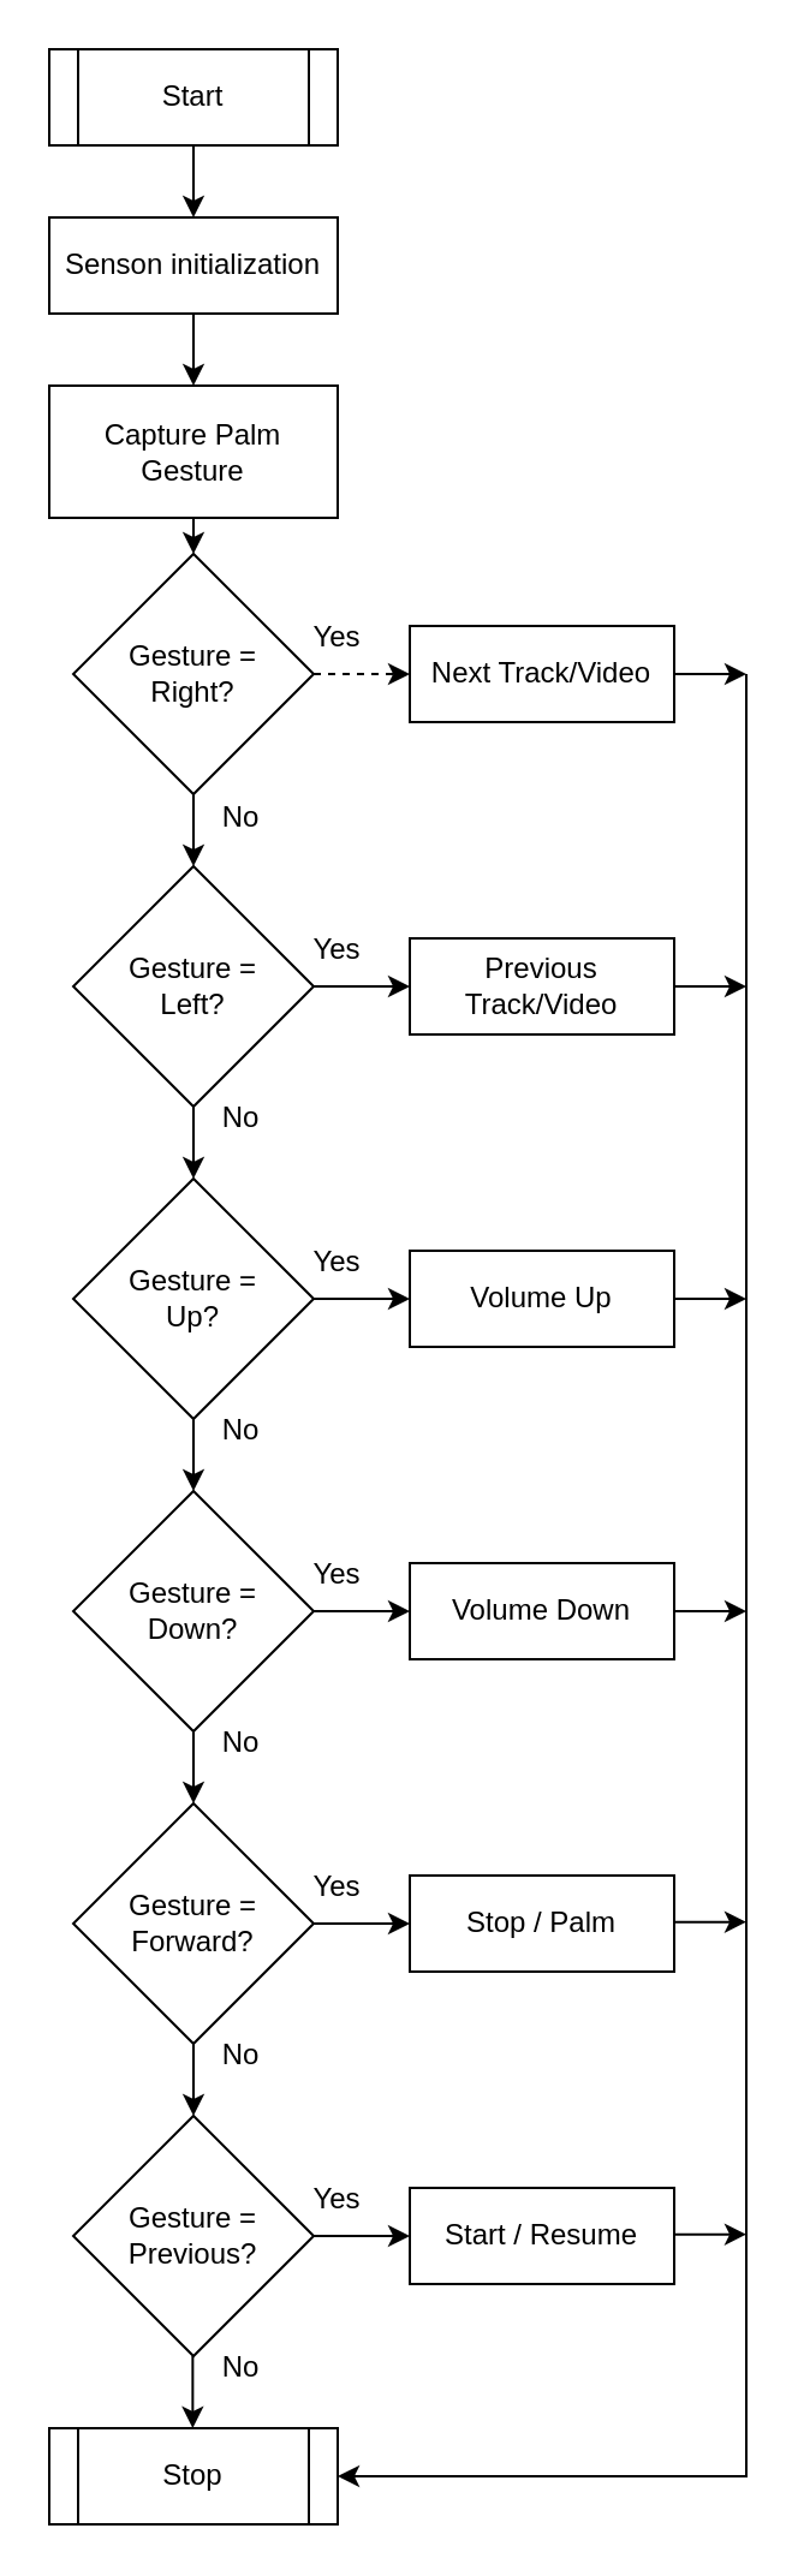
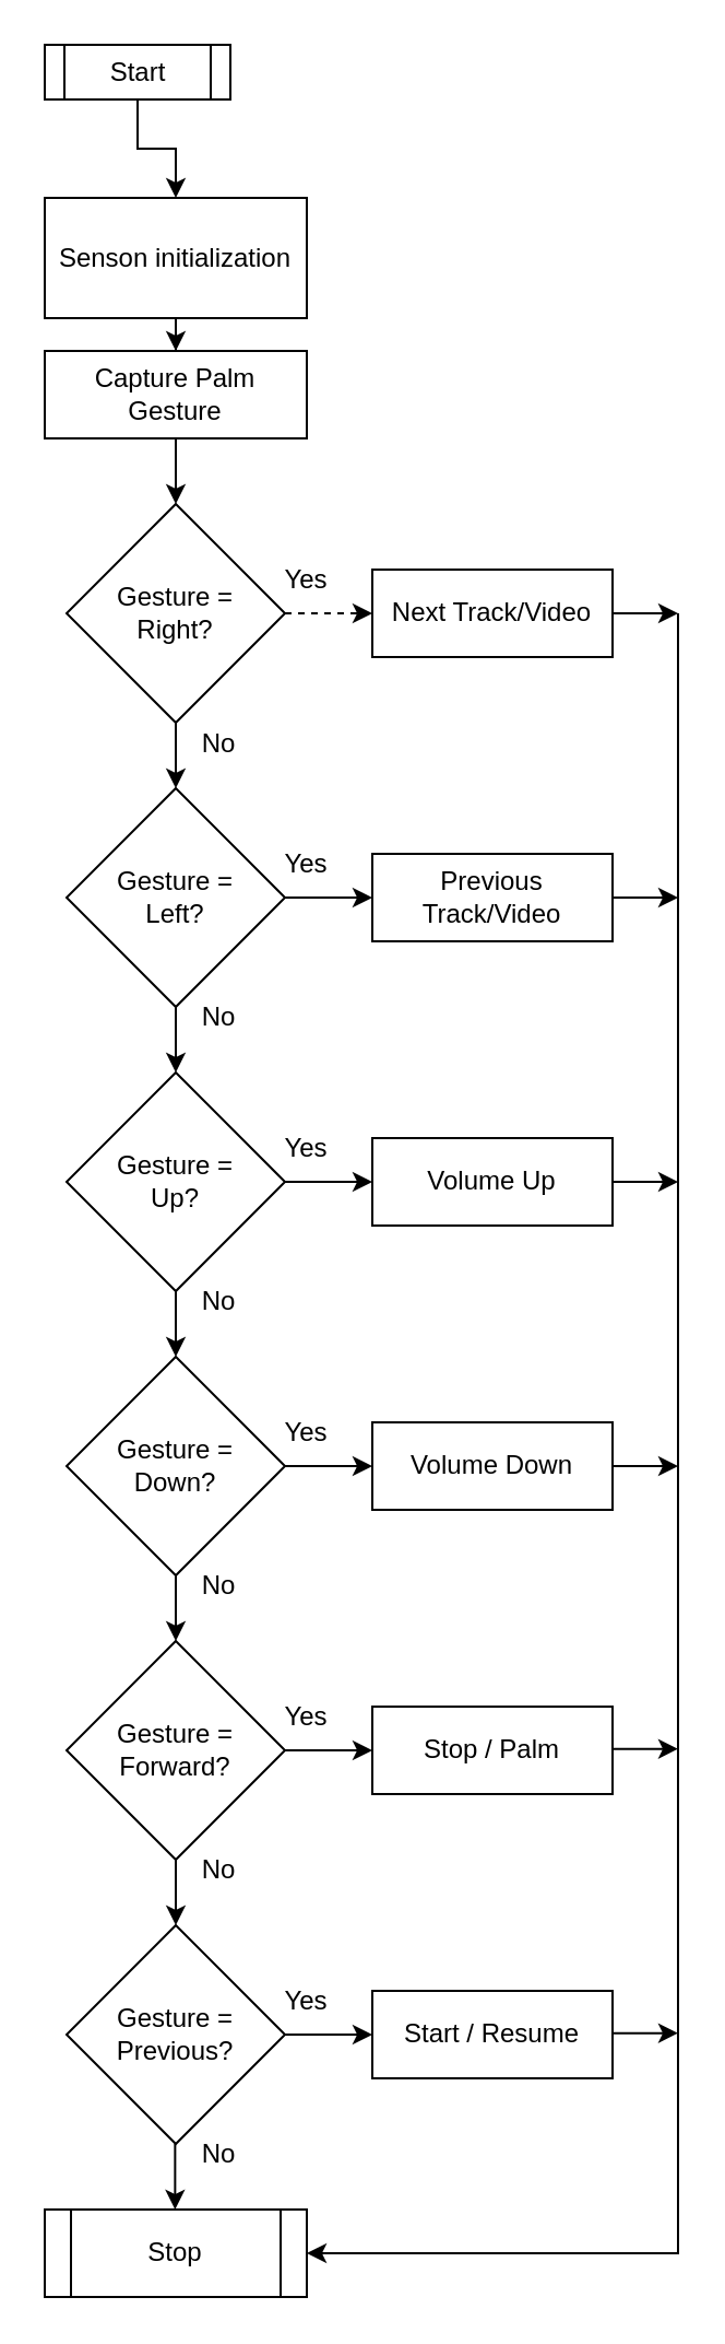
  <mxCell id="0" />
  <mxCell id="1" parent="0" />
  <mxCell id="2" value="" style="edgeStyle=orthogonalEdgeStyle;rounded=0;orthogonalLoop=1;jettySize=auto;html=1;" edge="1" parent="1" source="3" target="5"><mxGeometry relative="1" as="geometry" /></mxCell>
- <mxCell id="3" value="Start" style="shape=process;whiteSpace=wrap;html=1;backgroundOutline=1;" vertex="1" parent="1"><mxGeometry x="20" y="20" width="120" height="40" as="geometry" /></mxCell>
+ <mxCell id="3" value="Start" style="shape=process;whiteSpace=wrap;html=1;backgroundOutline=1;" vertex="1" parent="1"><mxGeometry x="20" y="20" width="85" height="25" as="geometry" /></mxCell>
  <mxCell id="4" value="" style="edgeStyle=orthogonalEdgeStyle;rounded=0;orthogonalLoop=1;jettySize=auto;html=1;" edge="1" parent="1" source="5" target="6"><mxGeometry relative="1" as="geometry" /></mxCell>
- <mxCell id="5" value="Senson initialization" style="rounded=0;whiteSpace=wrap;html=1;" vertex="1" parent="1"><mxGeometry x="20" y="90" width="120" height="40" as="geometry" /></mxCell>
- <mxCell id="6" value="Capture Palm Gesture" style="rounded=0;whiteSpace=wrap;html=1;" vertex="1" parent="1"><mxGeometry x="20" y="160" width="120" height="55" as="geometry" /></mxCell>
+ <mxCell id="5" value="Senson initialization" style="rounded=0;whiteSpace=wrap;html=1;" vertex="1" parent="1"><mxGeometry x="20" y="90" width="120" height="55" as="geometry" /></mxCell>
+ <mxCell id="6" value="Capture Palm Gesture" style="rounded=0;whiteSpace=wrap;html=1;" vertex="1" parent="1"><mxGeometry x="20" y="160" width="120" height="40" as="geometry" /></mxCell>
  <mxCell id="7" style="edgeStyle=orthogonalEdgeStyle;rounded=0;orthogonalLoop=1;jettySize=auto;html=1;entryX=0;entryY=0.5;entryDx=0;entryDy=0;dashed=1;" edge="1" parent="1" source="8" target="9"><mxGeometry relative="1" as="geometry"><mxPoint x="150" y="280" as="targetPoint" /></mxGeometry></mxCell>
  <mxCell id="8" value="Gesture = &lt;br&gt;Right?" style="rhombus;whiteSpace=wrap;html=1;" vertex="1" parent="1"><mxGeometry x="30" y="230" width="100" height="100" as="geometry" /></mxCell>
  <mxCell id="9" value="Next Track/Video" style="rounded=0;whiteSpace=wrap;html=1;" vertex="1" parent="1"><mxGeometry x="170" y="260" width="110" height="40" as="geometry" /></mxCell>
  <mxCell id="10" value="" style="endArrow=classic;html=1;rounded=0;exitX=0.5;exitY=1;exitDx=0;exitDy=0;" edge="1" parent="1" source="6" target="8"><mxGeometry width="50" height="50" relative="1" as="geometry"><mxPoint x="130" y="340" as="sourcePoint" /><mxPoint x="180" y="290" as="targetPoint" /></mxGeometry></mxCell>
  <mxCell id="11" style="edgeStyle=orthogonalEdgeStyle;rounded=0;orthogonalLoop=1;jettySize=auto;html=1;entryX=0;entryY=0.5;entryDx=0;entryDy=0;" edge="1" parent="1" source="12" target="13"><mxGeometry relative="1" as="geometry"><mxPoint x="150" y="410" as="targetPoint" /></mxGeometry></mxCell>
  <mxCell id="12" value="Gesture = &lt;br&gt;Left?" style="rhombus;whiteSpace=wrap;html=1;" vertex="1" parent="1"><mxGeometry x="30" y="360" width="100" height="100" as="geometry" /></mxCell>
  <mxCell id="13" value="Previous Track/Video" style="rounded=0;whiteSpace=wrap;html=1;" vertex="1" parent="1"><mxGeometry x="170" y="390" width="110" height="40" as="geometry" /></mxCell>
  <mxCell id="14" value="" style="endArrow=classic;html=1;rounded=0;exitX=0.5;exitY=1;exitDx=0;exitDy=0;" edge="1" parent="1" target="12"><mxGeometry width="50" height="50" relative="1" as="geometry"><mxPoint x="80" y="330" as="sourcePoint" /><mxPoint x="180" y="420" as="targetPoint" /></mxGeometry></mxCell>
  <mxCell id="15" value="Yes" style="text;html=1;strokeColor=none;fillColor=none;align=center;verticalAlign=middle;whiteSpace=wrap;rounded=0;" vertex="1" parent="1"><mxGeometry x="110" y="250" width="60" height="30" as="geometry" /></mxCell>
  <mxCell id="16" value="Yes" style="text;html=1;strokeColor=none;fillColor=none;align=center;verticalAlign=middle;whiteSpace=wrap;rounded=0;" vertex="1" parent="1"><mxGeometry x="110" y="380" width="60" height="30" as="geometry" /></mxCell>
  <mxCell id="17" value="No" style="text;html=1;strokeColor=none;fillColor=none;align=center;verticalAlign=middle;whiteSpace=wrap;rounded=0;" vertex="1" parent="1"><mxGeometry x="85" y="330" width="30" height="20" as="geometry" /></mxCell>
  <mxCell id="18" value="No" style="text;html=1;strokeColor=none;fillColor=none;align=center;verticalAlign=middle;whiteSpace=wrap;rounded=0;" vertex="1" parent="1"><mxGeometry x="70" y="450" width="60" height="30" as="geometry" /></mxCell>
  <mxCell id="19" value="Gesture = &lt;br&gt;Up?" style="rhombus;whiteSpace=wrap;html=1;" vertex="1" parent="1"><mxGeometry x="30" y="490" width="100" height="100" as="geometry" /></mxCell>
  <mxCell id="20" value="Volume Up" style="rounded=0;whiteSpace=wrap;html=1;" vertex="1" parent="1"><mxGeometry x="170" y="520" width="110" height="40" as="geometry" /></mxCell>
  <mxCell id="21" value="" style="endArrow=classic;html=1;rounded=0;exitX=0.5;exitY=1;exitDx=0;exitDy=0;" edge="1" parent="1" target="19"><mxGeometry width="50" height="50" relative="1" as="geometry"><mxPoint x="80" y="460" as="sourcePoint" /><mxPoint x="180" y="550" as="targetPoint" /></mxGeometry></mxCell>
  <mxCell id="22" value="Yes" style="text;html=1;strokeColor=none;fillColor=none;align=center;verticalAlign=middle;whiteSpace=wrap;rounded=0;" vertex="1" parent="1"><mxGeometry x="110" y="510" width="60" height="30" as="geometry" /></mxCell>
  <mxCell id="23" value="No" style="text;html=1;strokeColor=none;fillColor=none;align=center;verticalAlign=middle;whiteSpace=wrap;rounded=0;" vertex="1" parent="1"><mxGeometry x="70" y="580" width="60" height="30" as="geometry" /></mxCell>
  <mxCell id="24" value="Gesture = &lt;br&gt;Down?" style="rhombus;whiteSpace=wrap;html=1;" vertex="1" parent="1"><mxGeometry x="30" y="620" width="100" height="100" as="geometry" /></mxCell>
  <mxCell id="25" value="Volume Down" style="rounded=0;whiteSpace=wrap;html=1;" vertex="1" parent="1"><mxGeometry x="170" y="650" width="110" height="40" as="geometry" /></mxCell>
  <mxCell id="26" value="" style="endArrow=classic;html=1;rounded=0;exitX=0.5;exitY=1;exitDx=0;exitDy=0;" edge="1" parent="1" target="24"><mxGeometry width="50" height="50" relative="1" as="geometry"><mxPoint x="80" y="590" as="sourcePoint" /><mxPoint x="180" y="680" as="targetPoint" /></mxGeometry></mxCell>
  <mxCell id="27" value="Yes" style="text;html=1;strokeColor=none;fillColor=none;align=center;verticalAlign=middle;whiteSpace=wrap;rounded=0;" vertex="1" parent="1"><mxGeometry x="110" y="640" width="60" height="30" as="geometry" /></mxCell>
  <mxCell id="28" value="No" style="text;html=1;strokeColor=none;fillColor=none;align=center;verticalAlign=middle;whiteSpace=wrap;rounded=0;" vertex="1" parent="1"><mxGeometry x="70" y="710" width="60" height="30" as="geometry" /></mxCell>
  <mxCell id="29" value="Gesture = &lt;br&gt;Forward?" style="rhombus;whiteSpace=wrap;html=1;" vertex="1" parent="1"><mxGeometry x="30" y="750" width="100" height="100" as="geometry" /></mxCell>
  <mxCell id="30" value="Stop / Palm" style="rounded=0;whiteSpace=wrap;html=1;" vertex="1" parent="1"><mxGeometry x="170" y="780" width="110" height="40" as="geometry" /></mxCell>
  <mxCell id="31" value="" style="endArrow=classic;html=1;rounded=0;exitX=0.5;exitY=1;exitDx=0;exitDy=0;" edge="1" parent="1" target="29"><mxGeometry width="50" height="50" relative="1" as="geometry"><mxPoint x="80" y="720" as="sourcePoint" /><mxPoint x="180" y="810" as="targetPoint" /></mxGeometry></mxCell>
  <mxCell id="32" value="Yes" style="text;html=1;strokeColor=none;fillColor=none;align=center;verticalAlign=middle;whiteSpace=wrap;rounded=0;" vertex="1" parent="1"><mxGeometry x="110" y="770" width="60" height="30" as="geometry" /></mxCell>
  <mxCell id="33" value="No" style="text;html=1;strokeColor=none;fillColor=none;align=center;verticalAlign=middle;whiteSpace=wrap;rounded=0;" vertex="1" parent="1"><mxGeometry x="70" y="840" width="60" height="30" as="geometry" /></mxCell>
  <mxCell id="34" value="Gesture = &lt;br&gt;Previous?" style="rhombus;whiteSpace=wrap;html=1;" vertex="1" parent="1"><mxGeometry x="30" y="880" width="100" height="100" as="geometry" /></mxCell>
  <mxCell id="35" value="Start / Resume" style="rounded=0;whiteSpace=wrap;html=1;" vertex="1" parent="1"><mxGeometry x="170" y="910" width="110" height="40" as="geometry" /></mxCell>
  <mxCell id="36" value="" style="endArrow=classic;html=1;rounded=0;exitX=0.5;exitY=1;exitDx=0;exitDy=0;" edge="1" parent="1" target="34"><mxGeometry width="50" height="50" relative="1" as="geometry"><mxPoint x="80" y="850" as="sourcePoint" /><mxPoint x="180" y="940" as="targetPoint" /></mxGeometry></mxCell>
  <mxCell id="37" value="Yes" style="text;html=1;strokeColor=none;fillColor=none;align=center;verticalAlign=middle;whiteSpace=wrap;rounded=0;" vertex="1" parent="1"><mxGeometry x="110" y="900" width="60" height="30" as="geometry" /></mxCell>
  <mxCell id="38" value="No" style="text;html=1;strokeColor=none;fillColor=none;align=center;verticalAlign=middle;whiteSpace=wrap;rounded=0;" vertex="1" parent="1"><mxGeometry x="70" y="970" width="60" height="30" as="geometry" /></mxCell>
  <mxCell id="39" value="" style="endArrow=classic;html=1;rounded=0;exitX=1;exitY=0.5;exitDx=0;exitDy=0;entryX=0;entryY=0.5;entryDx=0;entryDy=0;" edge="1" parent="1" source="19" target="20"><mxGeometry width="50" height="50" relative="1" as="geometry"><mxPoint x="130" y="580" as="sourcePoint" /><mxPoint x="180" y="530" as="targetPoint" /></mxGeometry></mxCell>
  <mxCell id="40" value="" style="endArrow=classic;html=1;rounded=0;entryX=1;entryY=1;entryDx=0;entryDy=0;" edge="1" parent="1" target="27"><mxGeometry width="50" height="50" relative="1" as="geometry"><mxPoint x="130" y="670" as="sourcePoint" /><mxPoint x="150" y="650" as="targetPoint" /></mxGeometry></mxCell>
  <mxCell id="41" value="" style="endArrow=classic;html=1;rounded=0;exitX=1;exitY=0.5;exitDx=0;exitDy=0;" edge="1" parent="1" source="29" target="30"><mxGeometry width="50" height="50" relative="1" as="geometry"><mxPoint x="140" y="880" as="sourcePoint" /><mxPoint x="190" y="830" as="targetPoint" /></mxGeometry></mxCell>
  <mxCell id="42" value="" style="endArrow=classic;html=1;rounded=0;exitX=1;exitY=0.5;exitDx=0;exitDy=0;" edge="1" parent="1"><mxGeometry width="50" height="50" relative="1" as="geometry"><mxPoint x="130" y="930" as="sourcePoint" /><mxPoint x="170" y="930" as="targetPoint" /></mxGeometry></mxCell>
  <mxCell id="43" value="Stop" style="shape=process;whiteSpace=wrap;html=1;backgroundOutline=1;" vertex="1" parent="1"><mxGeometry x="20" y="1010" width="120" height="40" as="geometry" /></mxCell>
  <mxCell id="44" value="" style="endArrow=classic;html=1;rounded=0;exitX=0.5;exitY=1;exitDx=0;exitDy=0;" edge="1" parent="1"><mxGeometry width="50" height="50" relative="1" as="geometry"><mxPoint x="79.68" y="980" as="sourcePoint" /><mxPoint x="79.68" y="1010" as="targetPoint" /></mxGeometry></mxCell>
  <mxCell id="45" value="" style="endArrow=classic;html=1;rounded=0;entryX=1;entryY=0.5;entryDx=0;entryDy=0;" edge="1" parent="1" target="43"><mxGeometry width="50" height="50" relative="1" as="geometry"><mxPoint x="310" y="280" as="sourcePoint" /><mxPoint x="310" y="1030" as="targetPoint" /><Array as="points"><mxPoint x="310" y="280" /><mxPoint x="310" y="1030" /></Array></mxGeometry></mxCell>
  <mxCell id="46" value="" style="endArrow=classic;html=1;rounded=0;" edge="1" parent="1"><mxGeometry width="50" height="50" relative="1" as="geometry"><mxPoint x="280" y="410" as="sourcePoint" /><mxPoint x="310" y="410" as="targetPoint" /></mxGeometry></mxCell>
  <mxCell id="47" value="" style="endArrow=classic;html=1;rounded=0;" edge="1" parent="1"><mxGeometry width="50" height="50" relative="1" as="geometry"><mxPoint x="280" y="540" as="sourcePoint" /><mxPoint x="310" y="540" as="targetPoint" /></mxGeometry></mxCell>
  <mxCell id="48" value="" style="endArrow=classic;html=1;rounded=0;" edge="1" parent="1"><mxGeometry width="50" height="50" relative="1" as="geometry"><mxPoint x="280" y="799.35" as="sourcePoint" /><mxPoint x="310" y="799.35" as="targetPoint" /></mxGeometry></mxCell>
  <mxCell id="49" value="" style="endArrow=classic;html=1;rounded=0;" edge="1" parent="1"><mxGeometry width="50" height="50" relative="1" as="geometry"><mxPoint x="280" y="670" as="sourcePoint" /><mxPoint x="310" y="670" as="targetPoint" /></mxGeometry></mxCell>
  <mxCell id="50" value="" style="endArrow=classic;html=1;rounded=0;" edge="1" parent="1"><mxGeometry width="50" height="50" relative="1" as="geometry"><mxPoint x="280" y="929.35" as="sourcePoint" /><mxPoint x="310" y="929.35" as="targetPoint" /></mxGeometry></mxCell>
  <mxCell id="51" value="" style="endArrow=classic;html=1;rounded=0;" edge="1" parent="1"><mxGeometry width="50" height="50" relative="1" as="geometry"><mxPoint x="280" y="280" as="sourcePoint" /><mxPoint x="310" y="280" as="targetPoint" /></mxGeometry></mxCell>
